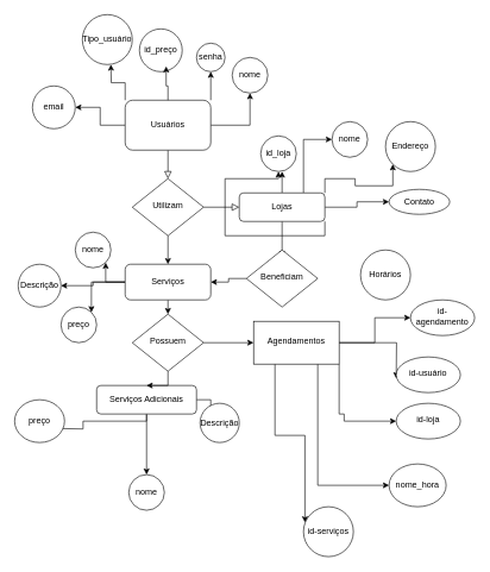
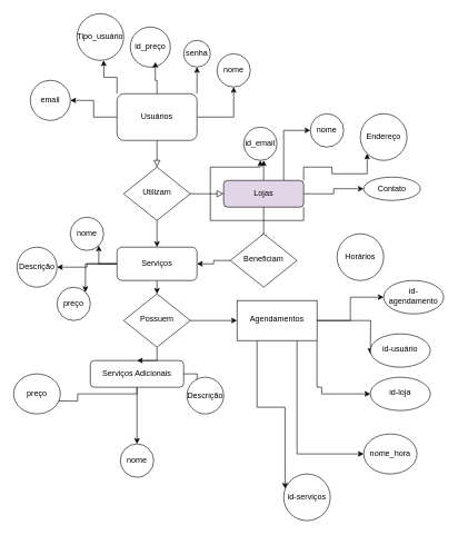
  <mxCell id="0" />
  <mxCell id="1" parent="0" />
  <mxCell id="2" value="" style="rounded=0;html=1;jettySize=auto;orthogonalLoop=1;fontSize=11;endArrow=block;endFill=0;endSize=8;strokeWidth=1;shadow=0;labelBackgroundColor=none;edgeStyle=orthogonalEdgeStyle;" parent="1" source="7" target="10" edge="1"><mxGeometry relative="1" as="geometry" /></mxCell>
  <mxCell id="3" style="edgeStyle=orthogonalEdgeStyle;rounded=0;orthogonalLoop=1;jettySize=auto;html=1;exitX=1;exitY=0.5;exitDx=0;exitDy=0;entryX=0.5;entryY=1;entryDx=0;entryDy=0;" edge="1" parent="1" source="7" target="34"><mxGeometry relative="1" as="geometry" /></mxCell>
  <mxCell id="4" style="edgeStyle=orthogonalEdgeStyle;rounded=0;orthogonalLoop=1;jettySize=auto;html=1;exitX=0;exitY=0.5;exitDx=0;exitDy=0;entryX=1;entryY=0.5;entryDx=0;entryDy=0;" edge="1" parent="1" source="7" target="36"><mxGeometry relative="1" as="geometry"><mxPoint x="115" y="130" as="targetPoint" /></mxGeometry></mxCell>
  <mxCell id="5" style="edgeStyle=orthogonalEdgeStyle;rounded=0;orthogonalLoop=1;jettySize=auto;html=1;exitX=1;exitY=0;exitDx=0;exitDy=0;entryX=0.5;entryY=1;entryDx=0;entryDy=0;" edge="1" parent="1" source="7" target="37"><mxGeometry relative="1" as="geometry" /></mxCell>
  <mxCell id="6" style="edgeStyle=orthogonalEdgeStyle;rounded=0;orthogonalLoop=1;jettySize=auto;html=1;exitX=0;exitY=0;exitDx=0;exitDy=0;" edge="1" parent="1" source="7"><mxGeometry relative="1" as="geometry"><mxPoint x="155" y="90" as="targetPoint" /></mxGeometry></mxCell>
  <mxCell id="7" value="Usuários" style="rounded=1;whiteSpace=wrap;html=1;fontSize=12;glass=0;strokeWidth=1;shadow=0;" parent="1" vertex="1"><mxGeometry x="175" y="140" width="120" height="70" as="geometry" /></mxCell>
  <mxCell id="8" value="" style="edgeStyle=orthogonalEdgeStyle;rounded=0;html=1;jettySize=auto;orthogonalLoop=1;fontSize=11;endArrow=block;endFill=0;endSize=8;strokeWidth=1;shadow=0;labelBackgroundColor=none;" parent="1" source="10" target="17" edge="1"><mxGeometry y="10" relative="1" as="geometry"><mxPoint as="offset" /></mxGeometry></mxCell>
  <mxCell id="9" style="edgeStyle=orthogonalEdgeStyle;rounded=0;orthogonalLoop=1;jettySize=auto;html=1;exitX=0.5;exitY=1;exitDx=0;exitDy=0;entryX=0.5;entryY=0;entryDx=0;entryDy=0;" edge="1" parent="1" source="10" target="26"><mxGeometry relative="1" as="geometry" /></mxCell>
  <mxCell id="10" value="Utilizam" style="rhombus;whiteSpace=wrap;html=1;shadow=0;fontFamily=Helvetica;fontSize=12;align=center;strokeWidth=1;spacing=6;spacingTop=-4;" parent="1" vertex="1"><mxGeometry x="185" y="250" width="100" height="80" as="geometry" /></mxCell>
  <mxCell id="11" style="edgeStyle=orthogonalEdgeStyle;rounded=0;orthogonalLoop=1;jettySize=auto;html=1;" edge="1" parent="1" source="17"><mxGeometry relative="1" as="geometry"><mxPoint x="395" y="360" as="targetPoint" /></mxGeometry></mxCell>
  <mxCell id="12" style="edgeStyle=orthogonalEdgeStyle;rounded=0;orthogonalLoop=1;jettySize=auto;html=1;exitX=1;exitY=0.5;exitDx=0;exitDy=0;entryX=0;entryY=0.5;entryDx=0;entryDy=0;" edge="1" parent="1" source="17" target="39"><mxGeometry relative="1" as="geometry" /></mxCell>
  <mxCell id="13" style="edgeStyle=orthogonalEdgeStyle;rounded=0;orthogonalLoop=1;jettySize=auto;html=1;exitX=1;exitY=1;exitDx=0;exitDy=0;" edge="1" parent="1" source="17" target="43"><mxGeometry relative="1" as="geometry" /></mxCell>
  <mxCell id="14" style="edgeStyle=orthogonalEdgeStyle;rounded=0;orthogonalLoop=1;jettySize=auto;html=1;exitX=1;exitY=0;exitDx=0;exitDy=0;entryX=0;entryY=1;entryDx=0;entryDy=0;" edge="1" parent="1" source="17" target="40"><mxGeometry relative="1" as="geometry" /></mxCell>
  <mxCell id="15" style="edgeStyle=orthogonalEdgeStyle;rounded=0;orthogonalLoop=1;jettySize=auto;html=1;exitX=0.75;exitY=0;exitDx=0;exitDy=0;entryX=0;entryY=0.5;entryDx=0;entryDy=0;" edge="1" parent="1" source="17" target="42"><mxGeometry relative="1" as="geometry" /></mxCell>
  <mxCell id="16" style="edgeStyle=orthogonalEdgeStyle;rounded=0;orthogonalLoop=1;jettySize=auto;html=1;exitX=0.5;exitY=0;exitDx=0;exitDy=0;" edge="1" parent="1" source="17"><mxGeometry relative="1" as="geometry"><mxPoint x="395" y="240" as="targetPoint" /></mxGeometry></mxCell>
- <mxCell id="17" value="Lojas" style="rounded=1;whiteSpace=wrap;html=1;fontSize=12;glass=0;strokeWidth=1;shadow=0;" parent="1" vertex="1"><mxGeometry x="335" y="270" width="120" height="40" as="geometry" /></mxCell>
+ <mxCell id="17" value="Lojas" style="rounded=1;whiteSpace=wrap;html=1;fontSize=12;glass=0;strokeWidth=1;shadow=0;fillColor=#e1d5e7;" parent="1" vertex="1"><mxGeometry x="335" y="270" width="120" height="40" as="geometry" /></mxCell>
  <mxCell id="18" value="" style="edgeStyle=orthogonalEdgeStyle;rounded=0;orthogonalLoop=1;jettySize=auto;html=1;" edge="1" parent="1" source="21" target="47"><mxGeometry relative="1" as="geometry" /></mxCell>
  <mxCell id="19" value="" style="edgeStyle=orthogonalEdgeStyle;rounded=0;orthogonalLoop=1;jettySize=auto;html=1;" edge="1" parent="1" source="21" target="48"><mxGeometry relative="1" as="geometry" /></mxCell>
  <mxCell id="20" value="" style="edgeStyle=orthogonalEdgeStyle;rounded=0;orthogonalLoop=1;jettySize=auto;html=1;" edge="1" parent="1" source="21"><mxGeometry relative="1" as="geometry"><mxPoint x="65" y="600" as="targetPoint" /><Array as="points"><mxPoint x="116" y="590" /><mxPoint x="116" y="601" /></Array></mxGeometry></mxCell>
  <mxCell id="21" value="Serviços Adicionais" style="rounded=1;whiteSpace=wrap;html=1;fontSize=12;glass=0;strokeWidth=1;shadow=0;" parent="1" vertex="1"><mxGeometry x="135" y="540" width="140" height="40" as="geometry" /></mxCell>
  <mxCell id="22" style="edgeStyle=orthogonalEdgeStyle;rounded=0;orthogonalLoop=1;jettySize=auto;html=1;exitX=0.5;exitY=1;exitDx=0;exitDy=0;entryX=0.5;entryY=0;entryDx=0;entryDy=0;" edge="1" parent="1" source="26" target="30"><mxGeometry relative="1" as="geometry" /></mxCell>
  <mxCell id="23" style="edgeStyle=orthogonalEdgeStyle;rounded=0;orthogonalLoop=1;jettySize=auto;html=1;exitX=0;exitY=0.5;exitDx=0;exitDy=0;entryX=1;entryY=1;entryDx=0;entryDy=0;" edge="1" parent="1" source="26" target="44"><mxGeometry relative="1" as="geometry" /></mxCell>
  <mxCell id="24" style="edgeStyle=orthogonalEdgeStyle;rounded=0;orthogonalLoop=1;jettySize=auto;html=1;entryX=1;entryY=0;entryDx=0;entryDy=0;" edge="1" parent="1" source="26" target="46"><mxGeometry relative="1" as="geometry"><Array as="points"><mxPoint x="128" y="395" /></Array></mxGeometry></mxCell>
  <mxCell id="25" style="edgeStyle=orthogonalEdgeStyle;rounded=0;orthogonalLoop=1;jettySize=auto;html=1;exitX=0;exitY=0.5;exitDx=0;exitDy=0;entryX=1;entryY=0.5;entryDx=0;entryDy=0;" edge="1" parent="1" source="26" target="45"><mxGeometry relative="1" as="geometry" /></mxCell>
  <mxCell id="26" value="Serviços" style="rounded=1;whiteSpace=wrap;html=1;fontSize=12;glass=0;strokeWidth=1;shadow=0;" parent="1" vertex="1"><mxGeometry x="175" y="370" width="120" height="50" as="geometry" /></mxCell>
  <mxCell id="27" value="" style="rounded=0;html=1;jettySize=auto;orthogonalLoop=1;fontSize=11;endArrow=block;endFill=0;endSize=8;strokeWidth=1;shadow=0;labelBackgroundColor=none;edgeStyle=orthogonalEdgeStyle;" edge="1" parent="1" target="30"><mxGeometry x="0.333" y="20" relative="1" as="geometry"><mxPoint as="offset" /><mxPoint x="235" y="450" as="sourcePoint" /><mxPoint x="235" y="570" as="targetPoint" /><Array as="points" /></mxGeometry></mxCell>
  <mxCell id="28" value="" style="edgeStyle=orthogonalEdgeStyle;rounded=0;orthogonalLoop=1;jettySize=auto;html=1;" edge="1" parent="1" source="30" target="21"><mxGeometry relative="1" as="geometry" /></mxCell>
  <mxCell id="29" value="" style="edgeStyle=orthogonalEdgeStyle;rounded=0;orthogonalLoop=1;jettySize=auto;html=1;" edge="1" parent="1" source="30" target="54"><mxGeometry relative="1" as="geometry" /></mxCell>
  <mxCell id="30" value="Possuem" style="rhombus;whiteSpace=wrap;html=1;shadow=0;fontFamily=Helvetica;fontSize=12;align=center;strokeWidth=1;spacing=6;spacingTop=-4;" vertex="1" parent="1"><mxGeometry x="185" y="440" width="100" height="80" as="geometry" /></mxCell>
  <mxCell id="31" style="edgeStyle=orthogonalEdgeStyle;rounded=0;orthogonalLoop=1;jettySize=auto;html=1;exitX=0;exitY=0.5;exitDx=0;exitDy=0;" edge="1" parent="1" source="32" target="26"><mxGeometry relative="1" as="geometry" /></mxCell>
  <mxCell id="32" value="Beneficiam" style="rhombus;whiteSpace=wrap;html=1;shadow=0;fontFamily=Helvetica;fontSize=12;align=center;strokeWidth=1;spacing=6;spacingTop=-4;" vertex="1" parent="1"><mxGeometry x="345" y="350" width="100" height="80" as="geometry" /></mxCell>
  <mxCell id="33" value="id_preço" style="ellipse;whiteSpace=wrap;html=1;aspect=fixed;" vertex="1" parent="1"><mxGeometry x="195" y="40" width="60" height="60" as="geometry" /></mxCell>
  <mxCell id="34" value="nome" style="ellipse;whiteSpace=wrap;html=1;aspect=fixed;" vertex="1" parent="1"><mxGeometry x="325" width="50" height="50" as="geometry" y="80" /></mxCell>
  <mxCell id="35" style="edgeStyle=orthogonalEdgeStyle;rounded=0;orthogonalLoop=1;jettySize=auto;html=1;exitX=0.5;exitY=0;exitDx=0;exitDy=0;entryX=0.625;entryY=0.875;entryDx=0;entryDy=0;entryPerimeter=0;" edge="1" parent="1" source="7" target="33"><mxGeometry relative="1" as="geometry" /></mxCell>
  <mxCell id="36" value="email" style="ellipse;whiteSpace=wrap;html=1;aspect=fixed;" vertex="1" parent="1"><mxGeometry x="45" y="120" width="60" height="60" as="geometry" /></mxCell>
  <mxCell id="37" value="senha" style="ellipse;whiteSpace=wrap;html=1;aspect=fixed;" vertex="1" parent="1"><mxGeometry x="275" y="60" width="40" height="40" as="geometry" /></mxCell>
  <mxCell id="38" value="Tipo_usuário" style="ellipse;whiteSpace=wrap;html=1;aspect=fixed;" vertex="1" parent="1"><mxGeometry x="115" y="20" width="70" height="70" as="geometry" /></mxCell>
  <mxCell id="39" value="Contato" style="ellipse;whiteSpace=wrap;html=1;aspect=fixed;" vertex="1" parent="1"><mxGeometry x="545" y="265" width="85" height="35" as="geometry" /></mxCell>
  <mxCell id="40" value="Endereço" style="ellipse;whiteSpace=wrap;html=1;aspect=fixed;" vertex="1" parent="1"><mxGeometry x="540" y="170" width="70" height="70" as="geometry" /></mxCell>
  <mxCell id="41" value="Horários" style="ellipse;whiteSpace=wrap;html=1;aspect=fixed;" vertex="1" parent="1"><mxGeometry x="505" y="350" width="70" height="70" as="geometry" /></mxCell>
  <mxCell id="42" value="nome" style="ellipse;whiteSpace=wrap;html=1;aspect=fixed;" vertex="1" parent="1"><mxGeometry x="465" y="170" width="50" height="50" as="geometry" /></mxCell>
- <mxCell id="43" value="id_loja" style="ellipse;whiteSpace=wrap;html=1;aspect=fixed;" vertex="1" parent="1"><mxGeometry x="365" y="190" width="50" height="50" as="geometry" /></mxCell>
+ <mxCell id="43" value="id_email" style="ellipse;whiteSpace=wrap;html=1;aspect=fixed;" vertex="1" parent="1"><mxGeometry x="365" y="190" width="50" height="50" as="geometry" /></mxCell>
  <mxCell id="44" value="nome" style="ellipse;whiteSpace=wrap;html=1;aspect=fixed;" vertex="1" parent="1"><mxGeometry x="105" y="325" width="50" height="50" as="geometry" /></mxCell>
  <mxCell id="45" value="Descrição" style="ellipse;whiteSpace=wrap;html=1;aspect=fixed;" vertex="1" parent="1"><mxGeometry x="25" y="370" width="60" height="60" as="geometry" /></mxCell>
  <mxCell id="46" value="preço" style="ellipse;whiteSpace=wrap;html=1;aspect=fixed;" vertex="1" parent="1"><mxGeometry x="85" y="430" width="50" height="50" as="geometry" /></mxCell>
  <mxCell id="47" value="nome" style="ellipse;whiteSpace=wrap;html=1;aspect=fixed;" vertex="1" parent="1"><mxGeometry x="180" y="665" width="50" height="50" as="geometry" /></mxCell>
  <mxCell id="48" value="Descrição" style="ellipse;whiteSpace=wrap;html=1;rounded=1;glass=0;strokeWidth=1;shadow=0;" vertex="1" parent="1"><mxGeometry x="280" y="565" width="55" height="55" as="geometry" /></mxCell>
  <mxCell id="49" value="preço" style="ellipse;whiteSpace=wrap;html=1;rounded=1;glass=0;strokeWidth=1;shadow=0;" vertex="1" parent="1"><mxGeometry x="20" y="560" width="70" height="60" as="geometry" /></mxCell>
  <mxCell id="50" value="" style="edgeStyle=orthogonalEdgeStyle;rounded=0;orthogonalLoop=1;jettySize=auto;html=1;" edge="1" parent="1" source="54" target="55"><mxGeometry relative="1" as="geometry" /></mxCell>
  <mxCell id="51" style="edgeStyle=orthogonalEdgeStyle;rounded=0;orthogonalLoop=1;jettySize=auto;html=1;" edge="1" parent="1" source="54"><mxGeometry relative="1" as="geometry"><mxPoint x="555" y="530" as="targetPoint" /></mxGeometry></mxCell>
  <mxCell id="52" style="edgeStyle=orthogonalEdgeStyle;rounded=0;orthogonalLoop=1;jettySize=auto;html=1;exitX=0.75;exitY=1;exitDx=0;exitDy=0;entryX=0;entryY=0.5;entryDx=0;entryDy=0;" edge="1" parent="1" source="54" target="59"><mxGeometry relative="1" as="geometry"><mxPoint x="525" y="720" as="targetPoint" /></mxGeometry></mxCell>
  <mxCell id="53" style="edgeStyle=orthogonalEdgeStyle;rounded=0;orthogonalLoop=1;jettySize=auto;html=1;exitX=0.25;exitY=1;exitDx=0;exitDy=0;entryX=0.029;entryY=0.314;entryDx=0;entryDy=0;entryPerimeter=0;" edge="1" parent="1" source="54" target="60"><mxGeometry relative="1" as="geometry"><mxPoint x="405" y="720" as="targetPoint" /></mxGeometry></mxCell>
  <mxCell id="54" value="Agendamentos" style="whiteSpace=wrap;html=1;shadow=0;strokeWidth=1;spacing=6;spacingTop=-4;" vertex="1" parent="1"><mxGeometry x="355" y="450" width="120" height="60" as="geometry" /></mxCell>
  <mxCell id="55" value="id-agendamento" style="ellipse;whiteSpace=wrap;html=1;shadow=0;strokeWidth=1;spacing=6;spacingTop=-4;" vertex="1" parent="1"><mxGeometry x="575" y="420" width="90" height="50" as="geometry" /></mxCell>
  <mxCell id="56" style="edgeStyle=orthogonalEdgeStyle;rounded=0;orthogonalLoop=1;jettySize=auto;html=1;exitX=1;exitY=1;exitDx=0;exitDy=0;" edge="1" parent="1" source="54"><mxGeometry relative="1" as="geometry"><mxPoint x="555" y="590" as="targetPoint" /><Array as="points"><mxPoint x="475" y="580" /><mxPoint x="482" y="580" /></Array></mxGeometry></mxCell>
  <mxCell id="57" value="id-usuário" style="ellipse;whiteSpace=wrap;html=1;shadow=0;strokeWidth=1;spacing=6;spacingTop=-4;" vertex="1" parent="1"><mxGeometry x="555" y="500" width="90" height="50" as="geometry" /></mxCell>
  <mxCell id="58" value="id-loja" style="ellipse;whiteSpace=wrap;html=1;shadow=0;strokeWidth=1;spacing=6;spacingTop=-4;" vertex="1" parent="1"><mxGeometry x="555" y="565" width="90" height="50" as="geometry" /></mxCell>
  <mxCell id="59" value="nome_hora" style="ellipse;whiteSpace=wrap;html=1;" vertex="1" parent="1"><mxGeometry x="545" y="650" width="80" height="60" as="geometry" /></mxCell>
  <mxCell id="60" value="id-serviços" style="ellipse;whiteSpace=wrap;html=1;aspect=fixed;" vertex="1" parent="1"><mxGeometry x="425" y="710" width="70" height="70" as="geometry" /></mxCell>
